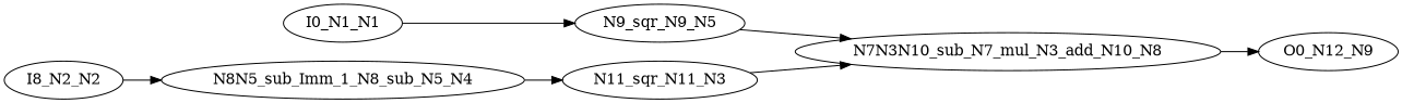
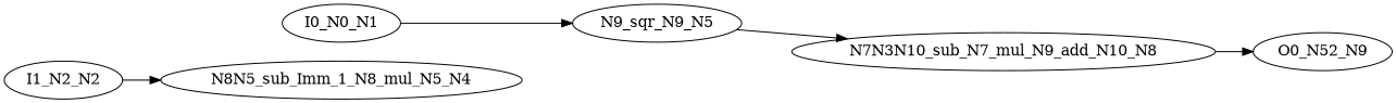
  digraph {
    rankdir=LR
    node [color=black ntype=operation]
-   n1 [label=N7N3N10_sub_N7_mul_N3_add_N10_N8]
-   n2 [label=O0_N12_N9 ntype=outvar]
-   n3 [label=I0_N1_N1 ntype=invar]
+   n1 [label=N7N3N10_sub_N7_mul_N9_add_N10_N8]
+   n2 [label=O0_N52_N9 ntype=outvar]
+   n3 [label=I0_N0_N1 ntype=invar]
    n4 [label=N9_sqr_N9_N5]
-   n5 [label=I8_N2_N2 ntype=invar]
-   n6 [label=N8N5_sub_Imm_1_N8_sub_N5_N4]
-   n7 [label=N11_sqr_N11_N3]
+   n5 [label=I1_N2_N2 ntype=invar]
+   n6 [label=N8N5_sub_Imm_1_N8_mul_N5_N4]
    n1 -> n2
    n3 -> n4
    n4 -> n1
    n5 -> n6
-   n6 -> n7
-   n7 -> n1
  }
